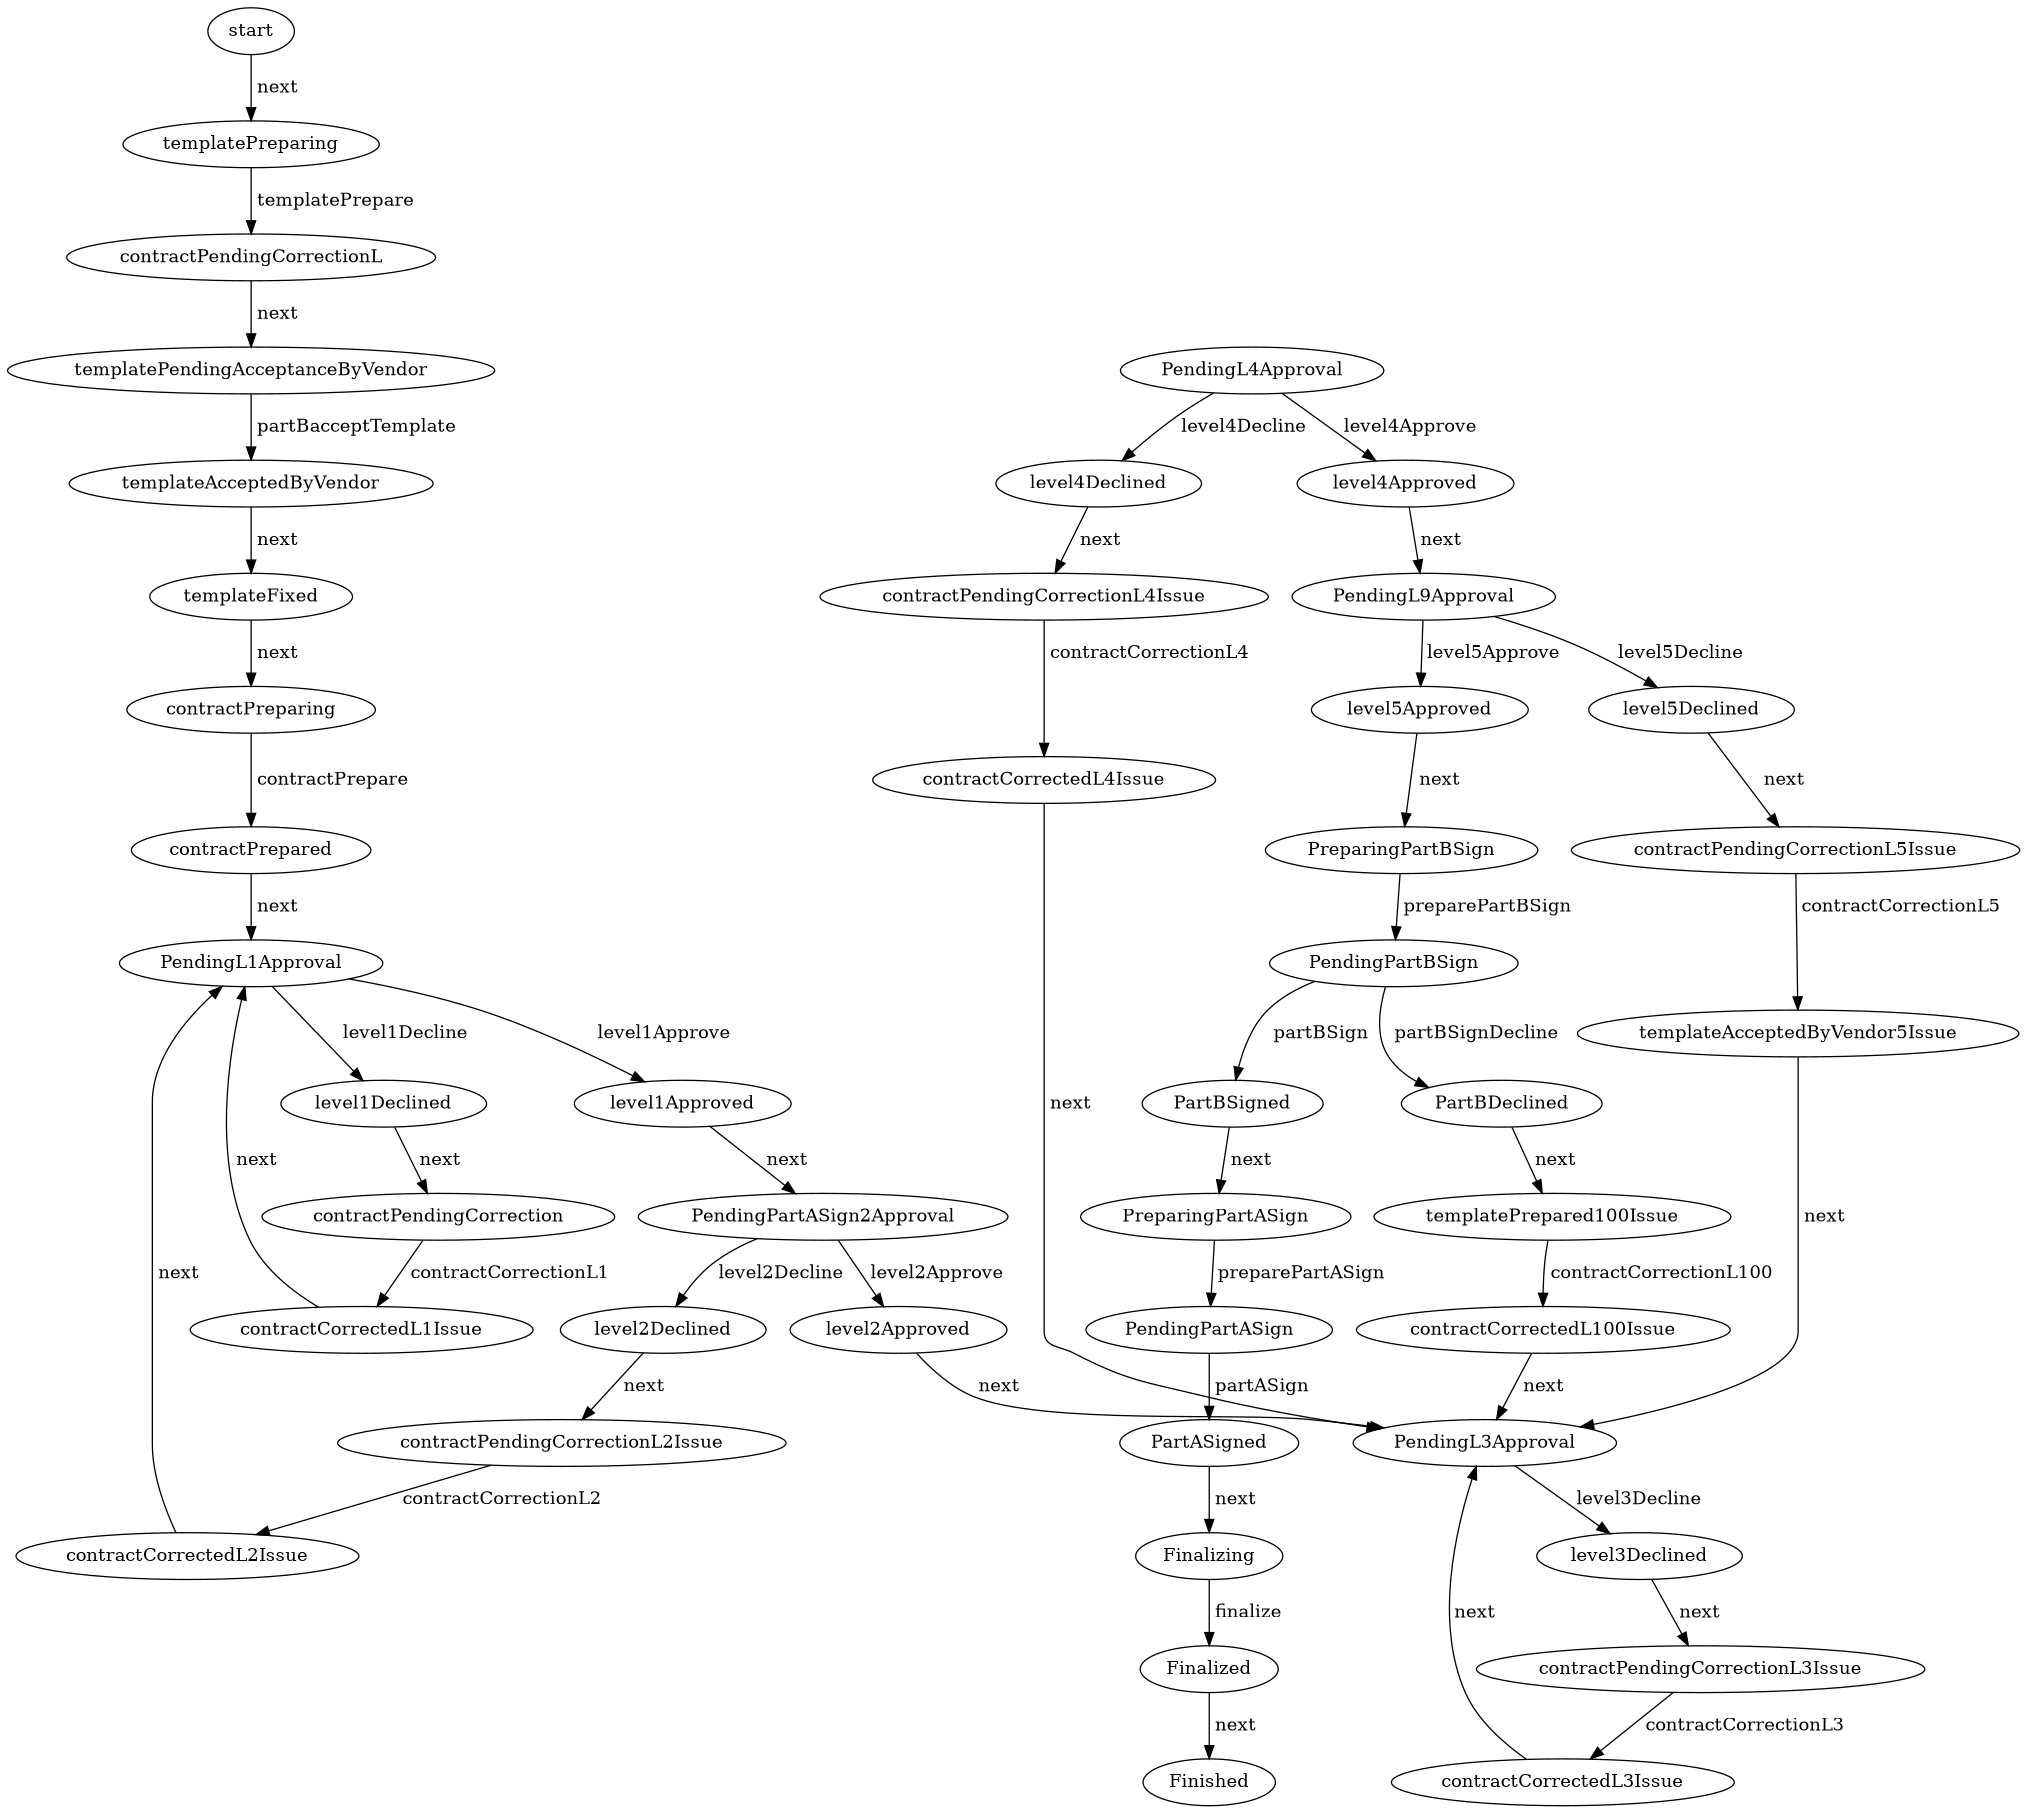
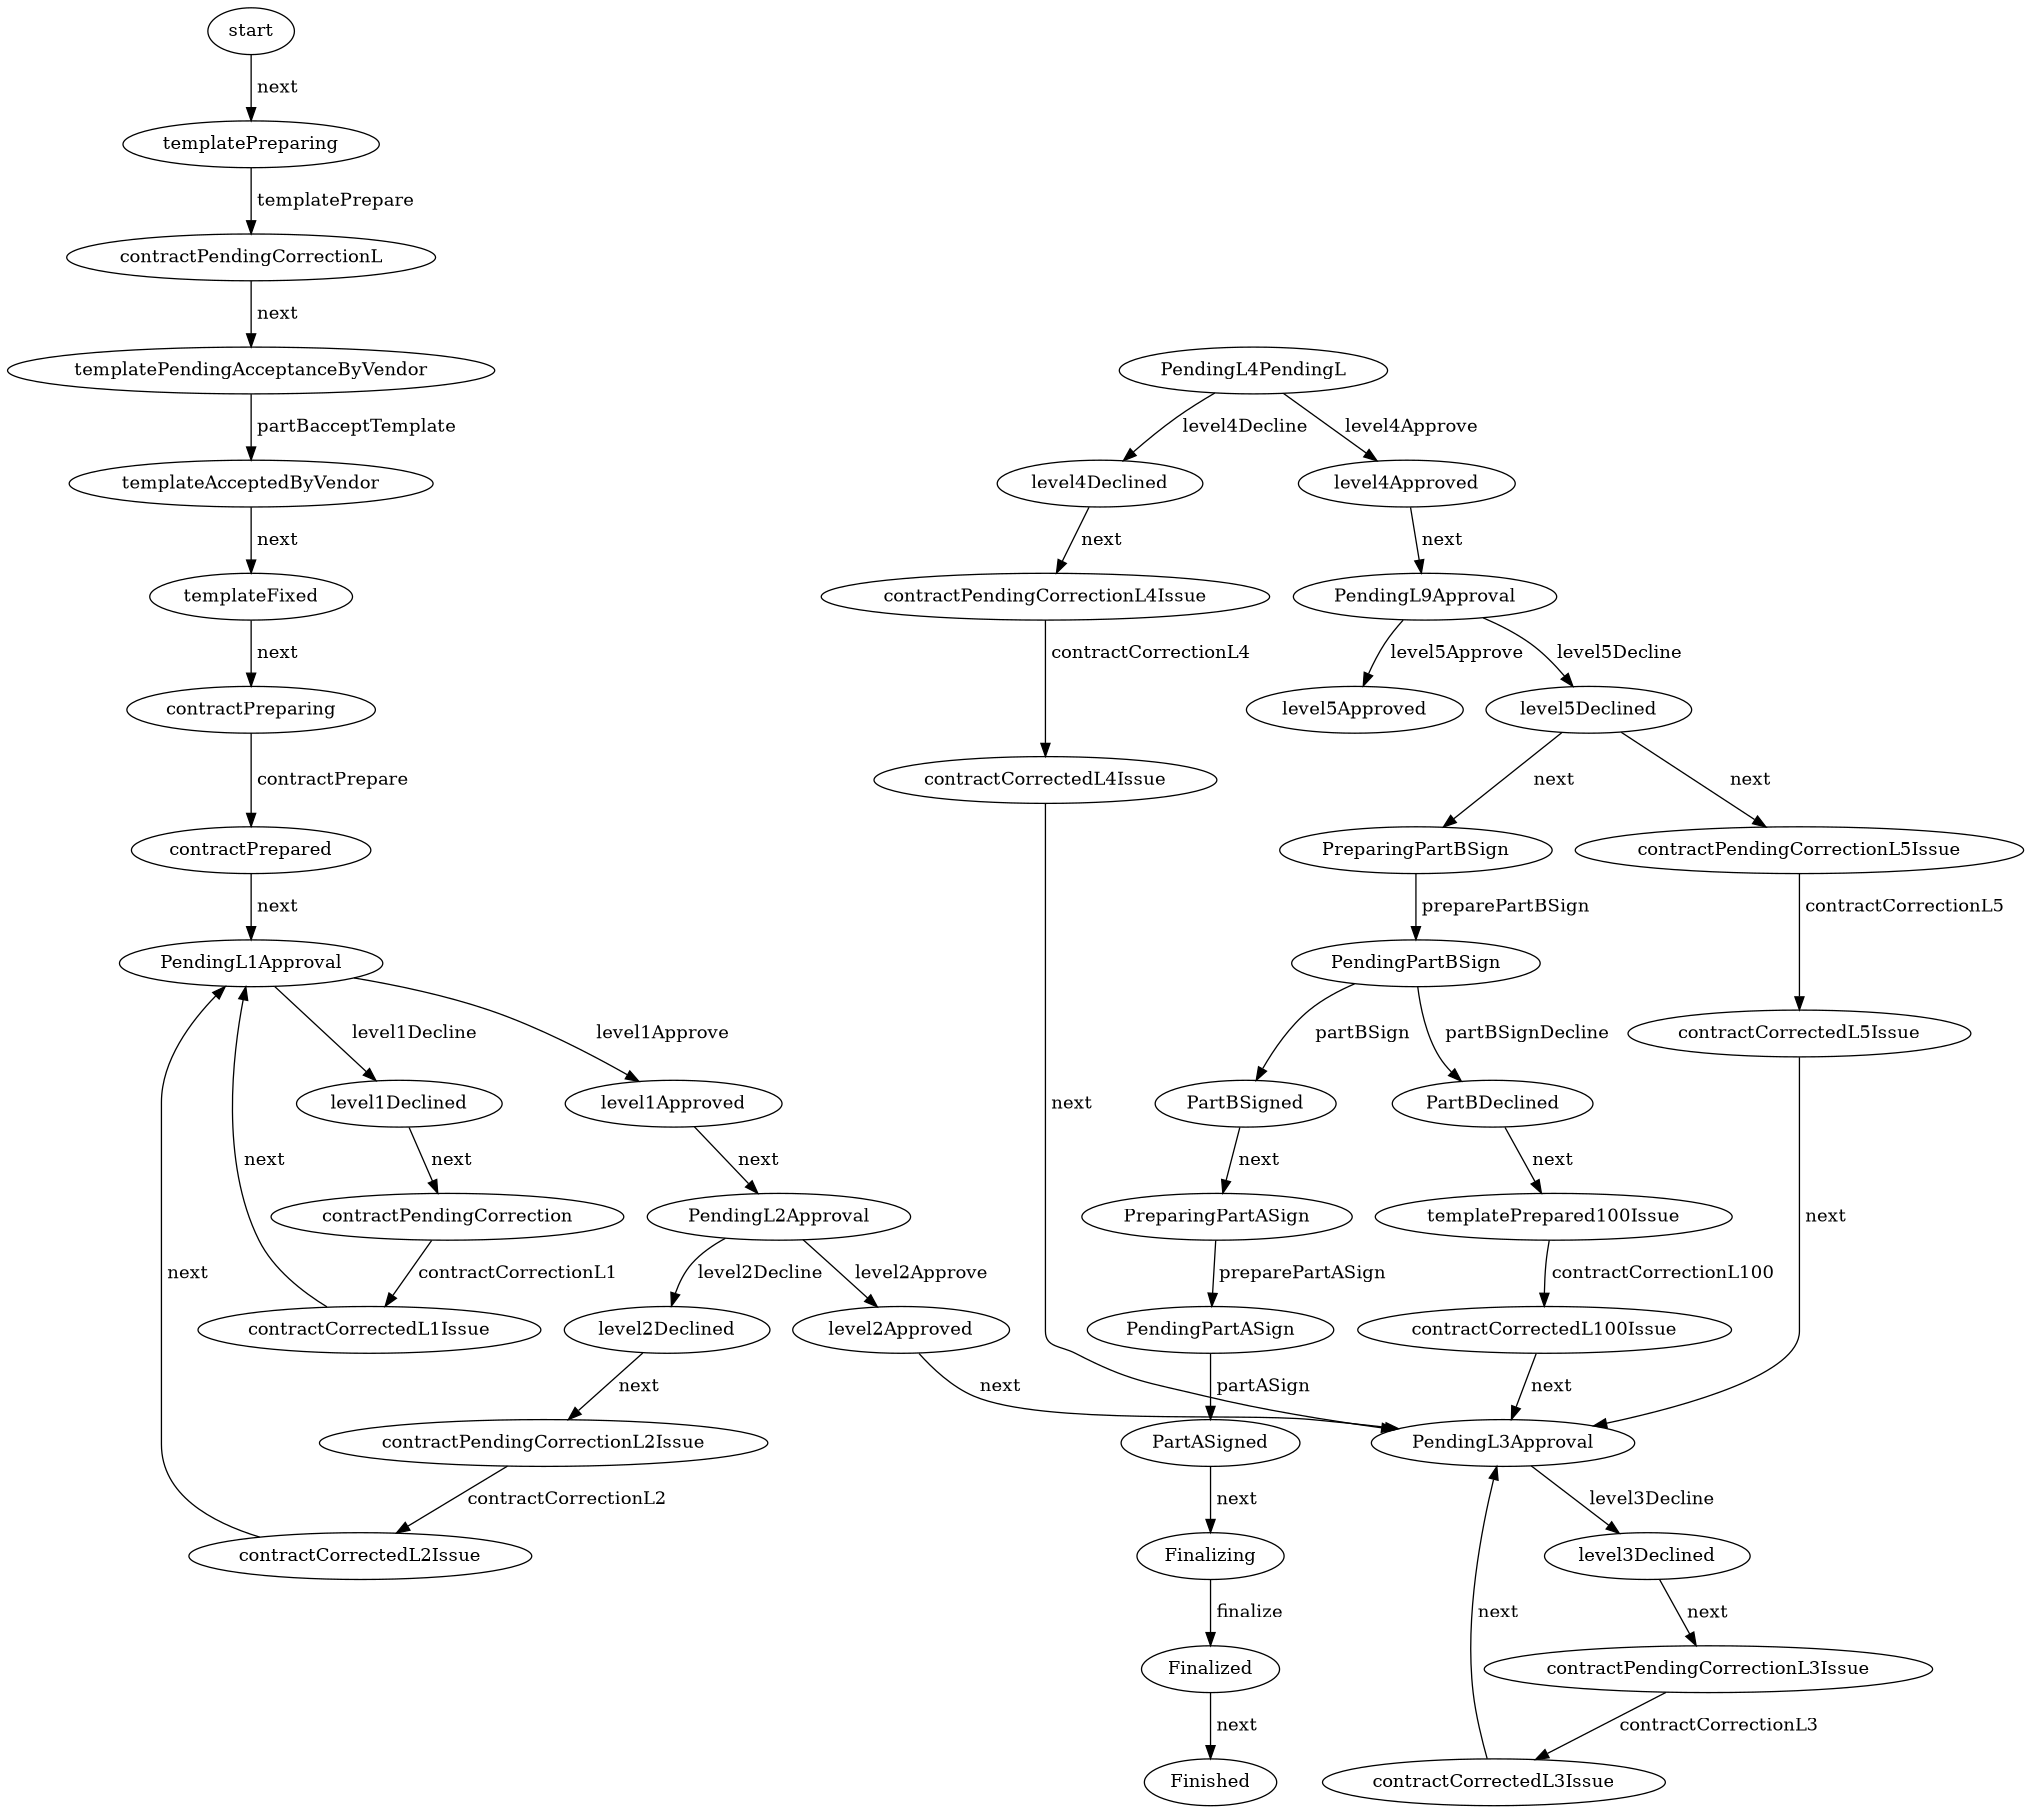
  digraph {
    start
    templatePreparing
    n3 [label=contractPendingCorrectionL]
    templatePendingAcceptanceByVendor
    templateAcceptedByVendor
    templateFixed
    contractPreparing
    contractPrepared
    PendingL1Approval
    level1Approved
    level1Declined
-   PendingL2Approval [label=PendingPartASign2Approval]
+   PendingL2Approval
    contractPendingCorrection
    level2Approved
    level2Declined
    contractCorrectedL1Issue
    PendingL3Approval
    contractPendingCorrectionL2Issue
    level3Declined
    contractCorrectedL2Issue
    contractPendingCorrectionL3Issue
-   PendingL4Approval
+   PendingL4Approval [label=PendingL4PendingL]
    level4Approved
    level4Declined
    contractCorrectedL3Issue
    n26 [label=PendingL9Approval]
    contractPendingCorrectionL4Issue
    level5Approved
    level5Declined
    contractCorrectedL4Issue
    PreparingPartBSign
    contractPendingCorrectionL5Issue
    PendingPartBSign
-   contractCorrectedL5Issue [label=templateAcceptedByVendor5Issue]
+   contractCorrectedL5Issue
    PartBSigned
    PartBDeclined
    PreparingPartASign
    n38 [label=templatePrepared100Issue]
    PendingPartASign
    contractCorrectedL100Issue
    PartASigned
    Finalizing
    Finalized
    Finished
    start -> templatePreparing [label=" next "]
    templatePreparing -> n3 [label=" templatePrepare "]
    n3 -> templatePendingAcceptanceByVendor [label=" next "]
    templatePendingAcceptanceByVendor -> templateAcceptedByVendor [label=" partBacceptTemplate "]
    templateAcceptedByVendor -> templateFixed [label=" next "]
    templateFixed -> contractPreparing [label=" next "]
    contractPreparing -> contractPrepared [label=" contractPrepare "]
    contractPrepared -> PendingL1Approval [label=" next "]
    PendingL1Approval -> level1Approved [label=" level1Approve "]
    PendingL1Approval -> level1Declined [label=" level1Decline "]
    level1Approved -> PendingL2Approval [label=" next "]
    level1Declined -> contractPendingCorrection [label=" next "]
    PendingL2Approval -> level2Approved [label=" level2Approve "]
    PendingL2Approval -> level2Declined [label=" level2Decline "]
    contractPendingCorrection -> contractCorrectedL1Issue [label=" contractCorrectionL1 "]
    level2Approved -> PendingL3Approval [label=" next "]
    level2Declined -> contractPendingCorrectionL2Issue [label=" next "]
    contractCorrectedL1Issue -> PendingL1Approval [label=" next "]
    PendingL3Approval -> level3Declined [label=" level3Decline "]
    contractPendingCorrectionL2Issue -> contractCorrectedL2Issue [label=" contractCorrectionL2 "]
    level3Declined -> contractPendingCorrectionL3Issue [label=" next "]
    contractCorrectedL2Issue -> PendingL1Approval [label=" next "]
    contractPendingCorrectionL3Issue -> contractCorrectedL3Issue [label=" contractCorrectionL3 "]
    PendingL4Approval -> level4Approved [label=" level4Approve "]
    PendingL4Approval -> level4Declined [label=" level4Decline "]
    level4Approved -> n26 [label=" next "]
    level4Declined -> contractPendingCorrectionL4Issue [label=" next "]
    contractCorrectedL3Issue -> PendingL3Approval [label=" next "]
    n26 -> level5Approved [label=" level5Approve "]
    n26 -> level5Declined [label=" level5Decline "]
    contractPendingCorrectionL4Issue -> contractCorrectedL4Issue [label=" contractCorrectionL4 "]
-   level5Approved -> PreparingPartBSign [label=" next "]
+   level5Declined -> PreparingPartBSign [label=" next "]
    level5Declined -> contractPendingCorrectionL5Issue [label=" next "]
    contractCorrectedL4Issue -> PendingL3Approval [label=" next "]
    PreparingPartBSign -> PendingPartBSign [label=" preparePartBSign "]
    contractPendingCorrectionL5Issue -> contractCorrectedL5Issue [label=" contractCorrectionL5 "]
    PendingPartBSign -> PartBSigned [label=" partBSign "]
    PendingPartBSign -> PartBDeclined [label=" partBSignDecline "]
    contractCorrectedL5Issue -> PendingL3Approval [label=" next "]
    PartBSigned -> PreparingPartASign [label=" next "]
    PartBDeclined -> n38 [label=" next "]
    PreparingPartASign -> PendingPartASign [label=" preparePartASign "]
    n38 -> contractCorrectedL100Issue [label=" contractCorrectionL100 "]
    PendingPartASign -> PartASigned [label=" partASign "]
    contractCorrectedL100Issue -> PendingL3Approval [label=" next "]
    PartASigned -> Finalizing [label=" next "]
    Finalizing -> Finalized [label=" finalize "]
    Finalized -> Finished [label=" next "]
  }
